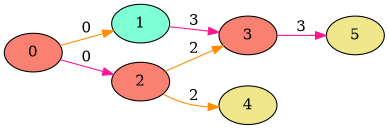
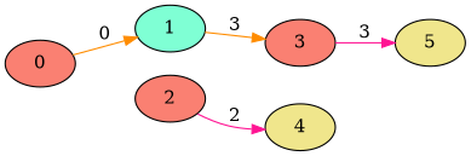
  digraph {
    rankdir=LR
    node [fillcolor=salmon style=filled]
    edge [color=darkorange]
    1 [fillcolor=aquamarine]
    3
    5 [fillcolor=khaki]
    2
    4 [fillcolor=khaki]
    0
-   1 -> 3 [color=deeppink label=3]
+   1 -> 3 [label=3]
    3 -> 5 [color=deeppink label=3]
-   2 -> 3 [label=2]
-   2 -> 4 [label=2]
+   2 -> 4 [color=deeppink label=2]
    0 -> 1 [label=0]
-   0 -> 2 [color=deeppink label=0]
  }
